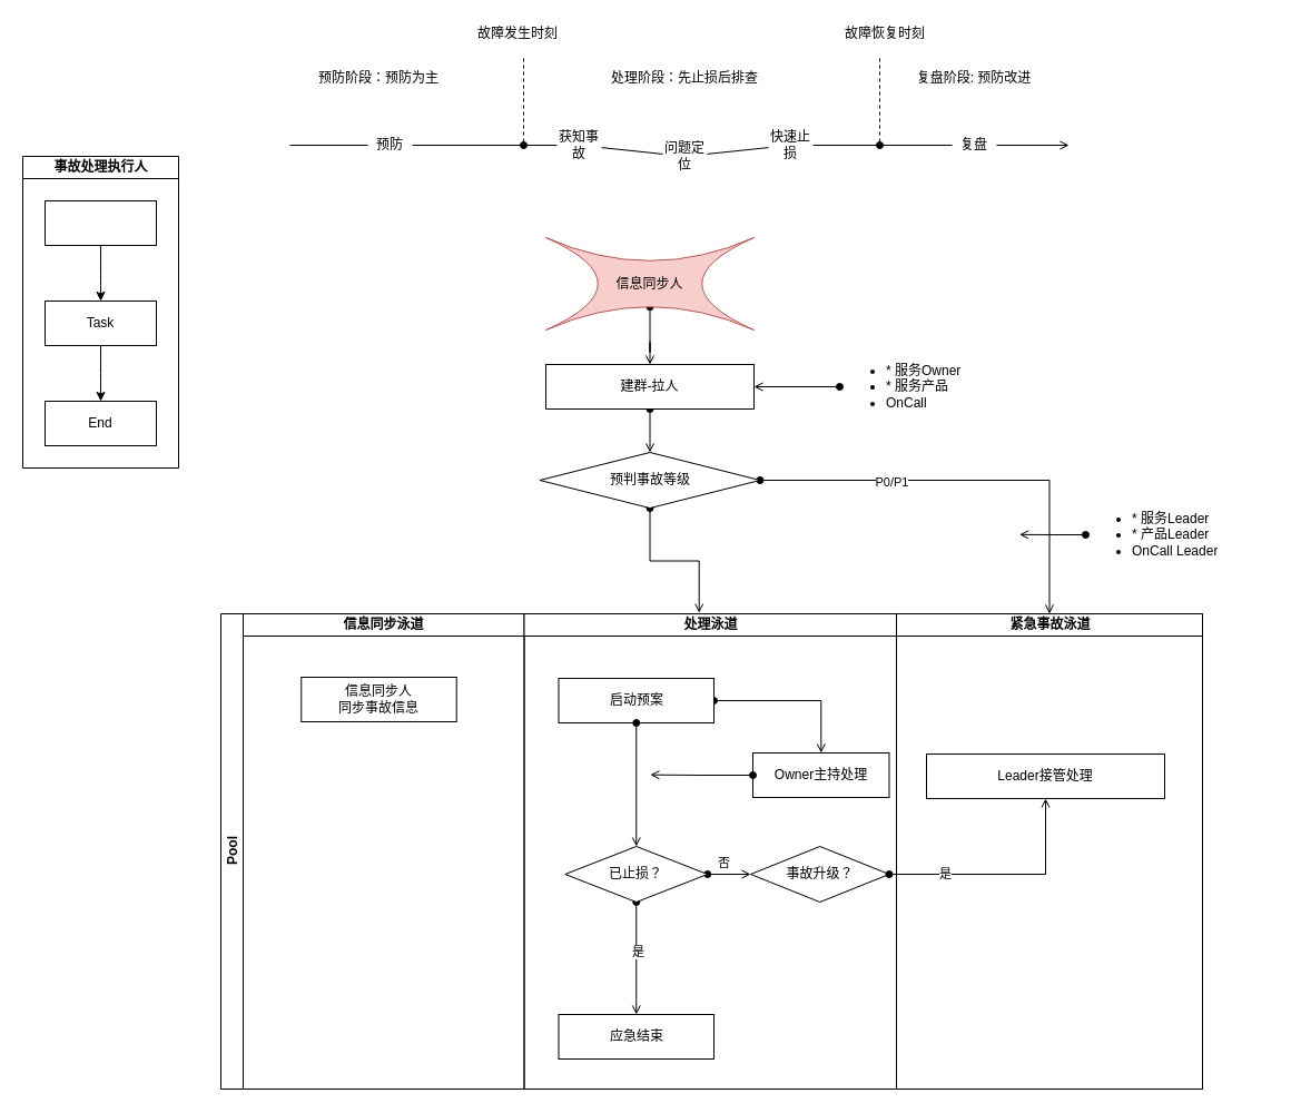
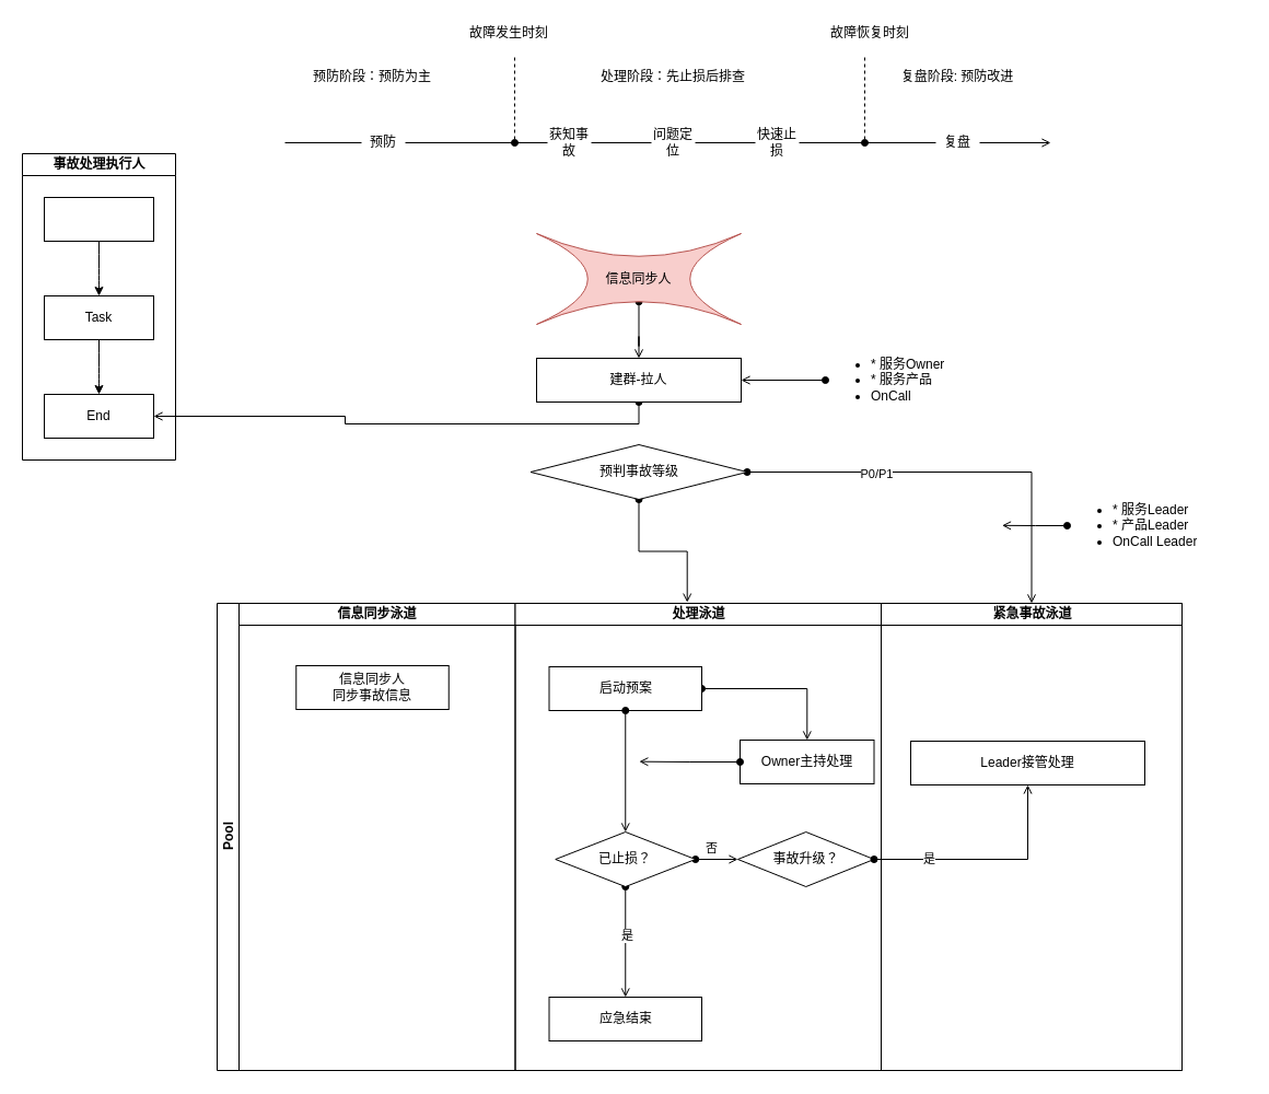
  <mxCell id="0" />
  <mxCell id="1" parent="0" />
  <mxCell id="2" value="事故处理执行人" style="swimlane;html=1;startSize=20;horizontal=1;childLayout=flowLayout;flowOrientation=north;resizable=0;interRankCellSpacing=50;containerType=tree;" vertex="1" parent="1"><mxGeometry x="20" y="140" width="140" height="280" as="geometry" /></mxCell>
  <mxCell id="3" value="" style="whiteSpace=wrap;html=1;" vertex="1" parent="2"><mxGeometry x="20" y="40" width="100" height="40" as="geometry" /></mxCell>
  <mxCell id="4" value="Task" style="whiteSpace=wrap;html=1;" vertex="1" parent="2"><mxGeometry x="20" y="130" width="100" height="40" as="geometry" /></mxCell>
  <mxCell id="5" value="" style="html=1;curved=1;noEdgeStyle=1;orthogonal=1;" edge="1" parent="2" source="3" target="4"><mxGeometry relative="1" as="geometry"><Array as="points"><mxPoint x="70" y="92" /><mxPoint x="70" y="118" /></Array></mxGeometry></mxCell>
  <mxCell id="6" value="End" style="whiteSpace=wrap;html=1;" vertex="1" parent="2"><mxGeometry x="20" y="220" width="100" height="40" as="geometry" /></mxCell>
  <mxCell id="7" value="" style="html=1;curved=1;noEdgeStyle=1;orthogonal=1;" edge="1" parent="2" source="4" target="6"><mxGeometry relative="1" as="geometry"><Array as="points"><mxPoint x="70" y="182" /><mxPoint x="70" y="208" /></Array></mxGeometry></mxCell>
  <mxCell id="8" style="edgeStyle=orthogonalEdgeStyle;rounded=0;orthogonalLoop=1;jettySize=auto;html=1;exitX=0.5;exitY=0.75;exitDx=0;exitDy=0;exitPerimeter=0;entryX=0.5;entryY=0;entryDx=0;entryDy=0;startArrow=oval;startFill=1;endArrow=open;endFill=0;" edge="1" parent="1" source="9" target="31"><mxGeometry relative="1" as="geometry" /></mxCell>
  <mxCell id="9" value="信息同步人" style="shape=switch;whiteSpace=wrap;html=1;fillColor=#f8cecc;strokeColor=#b85450;" vertex="1" parent="1"><mxGeometry x="490" y="213" width="187" height="83" as="geometry" /></mxCell>
  <mxCell id="10" value="预防阶段：预防为主" style="text;html=1;strokeColor=none;fillColor=none;align=center;verticalAlign=middle;whiteSpace=wrap;rounded=0;" vertex="1" parent="1"><mxGeometry x="260" y="60" width="160" height="20" as="geometry" /></mxCell>
  <mxCell id="11" value="" style="endArrow=none;dashed=1;html=1;startArrow=oval;startFill=1;" edge="1" parent="1"><mxGeometry width="50" height="50" relative="1" as="geometry"><mxPoint x="470" y="130" as="sourcePoint" /><mxPoint x="470" y="50" as="targetPoint" /></mxGeometry></mxCell>
  <mxCell id="12" value="" style="endArrow=none;dashed=1;html=1;startArrow=oval;startFill=1;" edge="1" parent="1"><mxGeometry width="50" height="50" relative="1" as="geometry"><mxPoint x="790" y="130" as="sourcePoint" /><mxPoint x="790" y="50" as="targetPoint" /></mxGeometry></mxCell>
  <mxCell id="13" value="处理阶段：先止损后排查" style="text;html=1;strokeColor=none;fillColor=none;align=center;verticalAlign=middle;whiteSpace=wrap;rounded=0;" vertex="1" parent="1"><mxGeometry x="510" y="60" width="210" height="20" as="geometry" /></mxCell>
  <mxCell id="14" value="复盘阶段: 预防改进" style="text;html=1;strokeColor=none;fillColor=none;align=center;verticalAlign=middle;whiteSpace=wrap;rounded=0;" vertex="1" parent="1"><mxGeometry x="800" y="60" width="150" height="20" as="geometry" /></mxCell>
  <mxCell id="15" value="故障发生时刻" style="text;html=1;strokeColor=none;fillColor=none;align=center;verticalAlign=middle;whiteSpace=wrap;rounded=0;" vertex="1" parent="1"><mxGeometry x="400" y="20" width="130" height="20" as="geometry" /></mxCell>
  <mxCell id="16" value="故障恢复时刻" style="text;html=1;strokeColor=none;fillColor=none;align=center;verticalAlign=middle;whiteSpace=wrap;rounded=0;" vertex="1" parent="1"><mxGeometry x="730" y="20" width="130" height="20" as="geometry" /></mxCell>
  <mxCell id="17" value="" style="endArrow=open;html=1;endFill=0;" edge="1" parent="1" source="26"><mxGeometry width="50" height="50" relative="1" as="geometry"><mxPoint x="260" y="130" as="sourcePoint" /><mxPoint x="960" y="130" as="targetPoint" /></mxGeometry></mxCell>
  <mxCell id="18" value="预防" style="text;html=1;strokeColor=none;fillColor=none;align=center;verticalAlign=middle;whiteSpace=wrap;rounded=0;" vertex="1" parent="1"><mxGeometry x="330" y="120" width="40" height="20" as="geometry" /></mxCell>
  <mxCell id="19" value="" style="endArrow=none;html=1;" edge="1" parent="1" target="18"><mxGeometry width="50" height="50" relative="1" as="geometry"><mxPoint x="260" y="130" as="sourcePoint" /><mxPoint x="960" y="130" as="targetPoint" /></mxGeometry></mxCell>
  <mxCell id="20" value="获知事故" style="text;html=1;strokeColor=none;fillColor=none;align=center;verticalAlign=middle;whiteSpace=wrap;rounded=0;" vertex="1" parent="1"><mxGeometry x="500" y="120" width="40" height="20" as="geometry" /></mxCell>
  <mxCell id="21" value="" style="endArrow=none;html=1;" edge="1" parent="1" source="18" target="20"><mxGeometry width="50" height="50" relative="1" as="geometry"><mxPoint x="370" y="130" as="sourcePoint" /><mxPoint x="960" y="130" as="targetPoint" /></mxGeometry></mxCell>
- <mxCell id="22" value="问题定位" style="text;html=1;strokeColor=none;fillColor=none;align=center;verticalAlign=middle;whiteSpace=wrap;rounded=0;" vertex="1" parent="1"><mxGeometry x="595" y="130" width="40" height="20" as="geometry" /></mxCell>
+ <mxCell id="22" value="问题定位" style="text;html=1;strokeColor=none;fillColor=none;align=center;verticalAlign=middle;whiteSpace=wrap;rounded=0;" vertex="1" parent="1"><mxGeometry x="595" y="120" width="40" height="20" as="geometry" /></mxCell>
  <mxCell id="23" value="" style="endArrow=none;html=1;" edge="1" parent="1" source="20" target="22"><mxGeometry width="50" height="50" relative="1" as="geometry"><mxPoint x="540" y="130" as="sourcePoint" /><mxPoint x="960" y="130" as="targetPoint" /></mxGeometry></mxCell>
  <mxCell id="24" value="快速止损" style="text;html=1;strokeColor=none;fillColor=none;align=center;verticalAlign=middle;whiteSpace=wrap;rounded=0;" vertex="1" parent="1"><mxGeometry x="690" y="120" width="40" height="20" as="geometry" /></mxCell>
  <mxCell id="25" value="" style="endArrow=none;html=1;" edge="1" parent="1" source="22" target="24"><mxGeometry width="50" height="50" relative="1" as="geometry"><mxPoint x="615" y="130" as="sourcePoint" /><mxPoint x="960" y="130" as="targetPoint" /></mxGeometry></mxCell>
  <mxCell id="26" value="复盘" style="text;html=1;strokeColor=none;fillColor=none;align=center;verticalAlign=middle;whiteSpace=wrap;rounded=0;" vertex="1" parent="1"><mxGeometry x="855" y="120" width="40" height="20" as="geometry" /></mxCell>
  <mxCell id="27" value="" style="endArrow=none;html=1;" edge="1" parent="1" source="24" target="26"><mxGeometry width="50" height="50" relative="1" as="geometry"><mxPoint x="730" y="130" as="sourcePoint" /><mxPoint x="960" y="130" as="targetPoint" /></mxGeometry></mxCell>
  <mxCell id="28" style="rounded=0;orthogonalLoop=1;jettySize=auto;html=1;exitX=1;exitY=0.5;exitDx=0;exitDy=0;entryX=0.5;entryY=0;entryDx=0;entryDy=0;startArrow=oval;startFill=1;endArrow=open;endFill=0;edgeStyle=orthogonalEdgeStyle;" edge="1" parent="1" source="53" target="48"><mxGeometry relative="1" as="geometry" /></mxCell>
  <mxCell id="29" value="P0/P1" style="edgeLabel;html=1;align=center;verticalAlign=middle;resizable=0;points=[];" vertex="1" connectable="0" parent="28"><mxGeometry x="-0.381" relative="1" as="geometry"><mxPoint y="1" as="offset" /></mxGeometry></mxCell>
- <mxCell id="30" style="edgeStyle=orthogonalEdgeStyle;rounded=0;orthogonalLoop=1;jettySize=auto;html=1;exitX=0.5;exitY=1;exitDx=0;exitDy=0;entryX=0.5;entryY=0;entryDx=0;entryDy=0;startArrow=oval;startFill=1;endArrow=open;endFill=0;" edge="1" parent="1" source="31" target="53"><mxGeometry relative="1" as="geometry" /></mxCell>
+ <mxCell id="30" style="edgeStyle=orthogonalEdgeStyle;rounded=0;orthogonalLoop=1;jettySize=auto;html=1;exitX=0.5;exitY=1;exitDx=0;exitDy=0;startArrow=oval;startFill=1;endArrow=open;endFill=0;" edge="1" parent="1" source="31" target="6"><mxGeometry relative="1" as="geometry" /></mxCell>
  <mxCell id="31" value="建群-拉人" style="whiteSpace=wrap;html=1;" vertex="1" parent="1"><mxGeometry x="490" y="327" width="187" height="40" as="geometry" /></mxCell>
  <mxCell id="32" style="edgeStyle=orthogonalEdgeStyle;rounded=0;orthogonalLoop=1;jettySize=auto;html=1;exitX=0;exitY=0.5;exitDx=0;exitDy=0;entryX=1;entryY=0.5;entryDx=0;entryDy=0;startArrow=oval;startFill=1;endArrow=open;endFill=0;" edge="1" parent="1" source="33" target="31"><mxGeometry relative="1" as="geometry" /></mxCell>
  <mxCell id="33" value="&lt;ul&gt;&lt;li&gt;* 服务Owner&lt;/li&gt;&lt;li&gt;* 服务产品&lt;/li&gt;&lt;li&gt;OnCall&lt;/li&gt;&lt;/ul&gt;" style="text;strokeColor=none;fillColor=none;html=1;whiteSpace=wrap;verticalAlign=middle;overflow=hidden;" vertex="1" parent="1"><mxGeometry x="754" y="307" width="163" height="80" as="geometry" /></mxCell>
  <mxCell id="34" value="Pool" style="swimlane;html=1;childLayout=stackLayout;resizeParent=1;resizeParentMax=0;startSize=20;horizontal=0;horizontalStack=1;" vertex="1" parent="1"><mxGeometry x="198" y="551" width="882" height="427" as="geometry" /></mxCell>
  <mxCell id="35" value="信息同步泳道" style="swimlane;html=1;startSize=20;" vertex="1" parent="34"><mxGeometry x="20" width="252.5" height="427" as="geometry" /></mxCell>
  <mxCell id="36" value="信息同步人&lt;br&gt;同步事故信息" style="whiteSpace=wrap;html=1;" vertex="1" parent="35"><mxGeometry x="52.25" y="57" width="139.5" height="40" as="geometry" /></mxCell>
  <mxCell id="37" value="处理泳道" style="swimlane;html=1;startSize=20;" vertex="1" parent="34"><mxGeometry x="272.5" width="334.5" height="427" as="geometry" /></mxCell>
  <mxCell id="38" style="edgeStyle=orthogonalEdgeStyle;rounded=0;orthogonalLoop=1;jettySize=auto;html=1;exitX=1;exitY=0.5;exitDx=0;exitDy=0;startArrow=oval;startFill=1;endArrow=open;endFill=0;" edge="1" parent="37" source="40" target="47"><mxGeometry relative="1" as="geometry" /></mxCell>
  <mxCell id="39" value="应急结束" style="whiteSpace=wrap;html=1;" vertex="1" parent="37"><mxGeometry x="31" y="360" width="139.5" height="40" as="geometry" /></mxCell>
  <mxCell id="40" value="启动预案" style="whiteSpace=wrap;html=1;" vertex="1" parent="37"><mxGeometry x="31" y="58" width="139.5" height="40" as="geometry" /></mxCell>
  <mxCell id="41" style="edgeStyle=orthogonalEdgeStyle;rounded=0;orthogonalLoop=1;jettySize=auto;html=1;exitX=0.5;exitY=1;exitDx=0;exitDy=0;entryX=0.5;entryY=0;entryDx=0;entryDy=0;startArrow=oval;startFill=1;endArrow=open;endFill=0;" edge="1" parent="37" source="45" target="39"><mxGeometry relative="1" as="geometry" /></mxCell>
  <mxCell id="42" value="是" style="edgeLabel;html=1;align=center;verticalAlign=middle;resizable=0;points=[];" vertex="1" connectable="0" parent="41"><mxGeometry x="-0.129" y="1" relative="1" as="geometry"><mxPoint as="offset" /></mxGeometry></mxCell>
  <mxCell id="43" value="否" style="edgeStyle=orthogonalEdgeStyle;rounded=0;orthogonalLoop=1;jettySize=auto;html=1;exitX=1;exitY=0.5;exitDx=0;exitDy=0;entryX=0;entryY=0.5;entryDx=0;entryDy=0;startArrow=oval;startFill=1;endArrow=open;endFill=0;" edge="1" parent="37" source="45" target="46"><mxGeometry x="-0.207" y="10" relative="1" as="geometry"><mxPoint as="offset" /></mxGeometry></mxCell>
  <mxCell id="44" style="edgeStyle=orthogonalEdgeStyle;rounded=0;orthogonalLoop=1;jettySize=auto;html=1;exitX=0.5;exitY=1;exitDx=0;exitDy=0;startArrow=oval;startFill=1;endArrow=open;endFill=0;" edge="1" parent="37" source="40" target="45"><mxGeometry relative="1" as="geometry"><mxPoint x="100.833" y="149.667" as="targetPoint" /></mxGeometry></mxCell>
  <mxCell id="45" value="已止损？" style="rhombus;whiteSpace=wrap;html=1;" vertex="1" parent="37"><mxGeometry x="36.75" y="209" width="128" height="50" as="geometry" /></mxCell>
  <mxCell id="46" value="事故升级？" style="rhombus;whiteSpace=wrap;html=1;" vertex="1" parent="37"><mxGeometry x="203.5" y="209" width="124.5" height="50" as="geometry" /></mxCell>
  <mxCell id="47" value="Owner主持处理" style="whiteSpace=wrap;html=1;" vertex="1" parent="37"><mxGeometry x="205.5" y="125" width="122.5" height="40" as="geometry" /></mxCell>
  <mxCell id="48" value="紧急事故泳道" style="swimlane;html=1;startSize=20;" vertex="1" parent="34"><mxGeometry x="607" width="275" height="427" as="geometry" /></mxCell>
  <mxCell id="49" value="Leader接管处理" style="whiteSpace=wrap;html=1;" vertex="1" parent="48"><mxGeometry x="27" y="126" width="214" height="40" as="geometry" /></mxCell>
  <mxCell id="50" style="edgeStyle=orthogonalEdgeStyle;rounded=0;orthogonalLoop=1;jettySize=auto;html=1;exitX=1;exitY=0.5;exitDx=0;exitDy=0;entryX=0.5;entryY=1;entryDx=0;entryDy=0;startArrow=oval;startFill=1;endArrow=open;endFill=0;" edge="1" parent="34" source="46" target="49"><mxGeometry relative="1" as="geometry" /></mxCell>
  <mxCell id="51" value="是" style="edgeLabel;html=1;align=center;verticalAlign=middle;resizable=0;points=[];" vertex="1" connectable="0" parent="50"><mxGeometry x="-0.517" y="1" relative="1" as="geometry"><mxPoint as="offset" /></mxGeometry></mxCell>
  <mxCell id="52" style="edgeStyle=orthogonalEdgeStyle;rounded=0;orthogonalLoop=1;jettySize=auto;html=1;exitX=0.5;exitY=1;exitDx=0;exitDy=0;entryX=0.47;entryY=-0.002;entryDx=0;entryDy=0;entryPerimeter=0;startArrow=oval;startFill=1;endArrow=open;endFill=0;" edge="1" parent="1" source="53" target="37"><mxGeometry relative="1" as="geometry" /></mxCell>
  <mxCell id="53" value="预判事故等级" style="rhombus;whiteSpace=wrap;html=1;" vertex="1" parent="1"><mxGeometry x="484.5" y="406" width="198" height="50" as="geometry" /></mxCell>
  <mxCell id="54" style="edgeStyle=orthogonalEdgeStyle;rounded=0;orthogonalLoop=1;jettySize=auto;html=1;exitX=0;exitY=0.5;exitDx=0;exitDy=0;startArrow=oval;startFill=1;endArrow=open;endFill=0;" edge="1" parent="1" source="55"><mxGeometry relative="1" as="geometry"><mxPoint x="915.5" y="479.833" as="targetPoint" /></mxGeometry></mxCell>
  <mxCell id="55" value="&lt;ul&gt;&lt;li&gt;* 服务Leader&lt;/li&gt;&lt;li&gt;* 产品Leader&lt;/li&gt;&lt;li&gt;OnCall Leader&lt;/li&gt;&lt;/ul&gt;" style="text;strokeColor=none;fillColor=none;html=1;whiteSpace=wrap;verticalAlign=middle;overflow=hidden;" vertex="1" parent="1"><mxGeometry x="975" y="440" width="163" height="80" as="geometry" /></mxCell>
  <mxCell id="56" style="edgeStyle=orthogonalEdgeStyle;rounded=0;orthogonalLoop=1;jettySize=auto;html=1;exitX=0;exitY=0.5;exitDx=0;exitDy=0;startArrow=oval;startFill=1;endArrow=open;endFill=0;" edge="1" parent="1" source="47"><mxGeometry relative="1" as="geometry"><mxPoint x="583.833" y="695.667" as="targetPoint" /></mxGeometry></mxCell>
